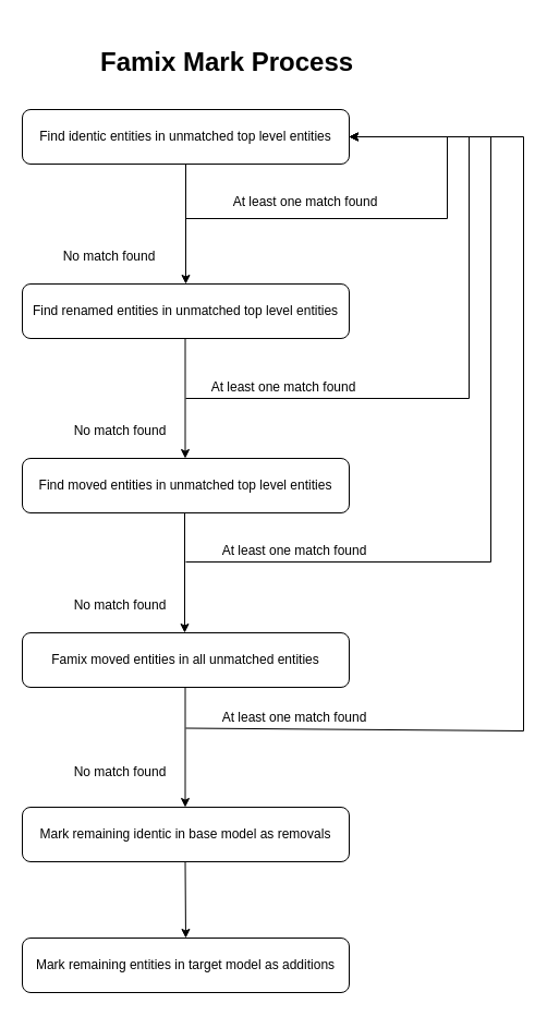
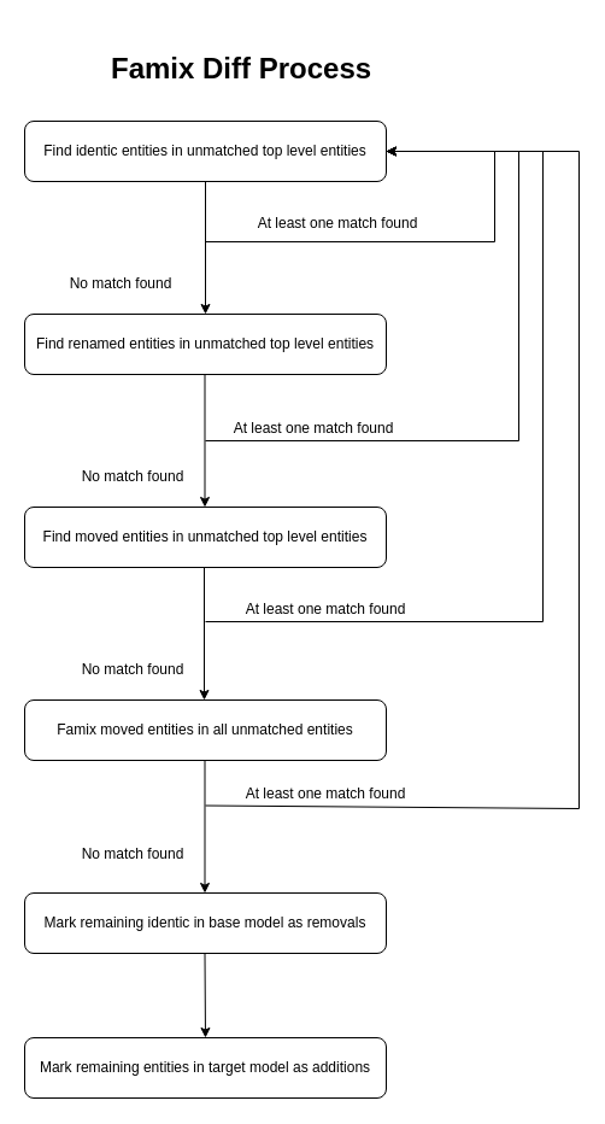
  <mxCell id="0" />
  <mxCell id="1" parent="0" />
  <mxCell id="2" value="Find identic entities in unmatched top level entities" style="rounded=1;whiteSpace=wrap;html=1;" vertex="1" parent="1"><mxGeometry x="20" y="100" width="300" height="50" as="geometry" /></mxCell>
  <mxCell id="3" value="Find renamed entities in unmatched top level entities" style="rounded=1;whiteSpace=wrap;html=1;" vertex="1" parent="1"><mxGeometry x="20" y="260" width="300" height="50" as="geometry" /></mxCell>
  <mxCell id="4" value="Find moved entities in unmatched top level entities" style="rounded=1;whiteSpace=wrap;html=1;" vertex="1" parent="1"><mxGeometry x="20" y="420" width="300" height="50" as="geometry" /></mxCell>
  <mxCell id="5" value="" style="endArrow=classic;html=1;rounded=0;" edge="1" parent="1" source="2" target="3"><mxGeometry width="50" height="50" relative="1" as="geometry"><mxPoint x="210" y="640" as="sourcePoint" /><mxPoint x="280" y="660" as="targetPoint" /></mxGeometry></mxCell>
  <mxCell id="6" value="" style="endArrow=classic;html=1;rounded=0;entryX=1;entryY=0.5;entryDx=0;entryDy=0;" edge="1" parent="1" target="2"><mxGeometry width="50" height="50" relative="1" as="geometry"><mxPoint x="170" y="200" as="sourcePoint" /><mxPoint x="180" y="270" as="targetPoint" /><Array as="points"><mxPoint x="410" y="200" /><mxPoint x="410" y="125" /></Array></mxGeometry></mxCell>
  <mxCell id="7" value="At least one match found" style="text;html=1;align=center;verticalAlign=middle;whiteSpace=wrap;rounded=0;" vertex="1" parent="1"><mxGeometry x="200" y="170" width="160" height="30" as="geometry" /></mxCell>
  <mxCell id="8" value="No match found" style="text;html=1;align=center;verticalAlign=middle;whiteSpace=wrap;rounded=0;" vertex="1" parent="1"><mxGeometry x="20" y="220" width="160" height="30" as="geometry" /></mxCell>
  <mxCell id="9" value="" style="endArrow=classic;html=1;rounded=0;" edge="1" parent="1"><mxGeometry width="50" height="50" relative="1" as="geometry"><mxPoint x="169.5" y="310" as="sourcePoint" /><mxPoint x="169.5" y="420" as="targetPoint" /></mxGeometry></mxCell>
  <mxCell id="10" value="" style="endArrow=classic;html=1;rounded=0;entryX=1;entryY=0.5;entryDx=0;entryDy=0;" edge="1" parent="1" target="2"><mxGeometry width="50" height="50" relative="1" as="geometry"><mxPoint x="170" y="365" as="sourcePoint" /><mxPoint x="320" y="290" as="targetPoint" /><Array as="points"><mxPoint x="430" y="365" /><mxPoint x="430" y="125" /></Array></mxGeometry></mxCell>
  <mxCell id="11" value="No match found" style="text;html=1;align=center;verticalAlign=middle;whiteSpace=wrap;rounded=0;" vertex="1" parent="1"><mxGeometry x="30" y="380" width="160" height="30" as="geometry" /></mxCell>
  <mxCell id="12" value="At least one match found" style="text;html=1;align=center;verticalAlign=middle;whiteSpace=wrap;rounded=0;" vertex="1" parent="1"><mxGeometry x="180" y="340" width="160" height="30" as="geometry" /></mxCell>
  <mxCell id="13" value="" style="endArrow=classic;html=1;rounded=0;" edge="1" parent="1"><mxGeometry width="50" height="50" relative="1" as="geometry"><mxPoint x="169" y="470" as="sourcePoint" /><mxPoint x="169" y="580" as="targetPoint" /></mxGeometry></mxCell>
  <mxCell id="14" value="" style="endArrow=classic;html=1;rounded=0;entryX=1;entryY=0.5;entryDx=0;entryDy=0;" edge="1" parent="1" target="2"><mxGeometry width="50" height="50" relative="1" as="geometry"><mxPoint x="170" y="515" as="sourcePoint" /><mxPoint x="320" y="440" as="targetPoint" /><Array as="points"><mxPoint x="450" y="515" /><mxPoint x="450" y="125" /></Array></mxGeometry></mxCell>
  <mxCell id="15" value="No match found" style="text;html=1;align=center;verticalAlign=middle;whiteSpace=wrap;rounded=0;" vertex="1" parent="1"><mxGeometry x="30" y="540" width="160" height="30" as="geometry" /></mxCell>
  <mxCell id="16" value="At least one match found" style="text;html=1;align=center;verticalAlign=middle;whiteSpace=wrap;rounded=0;" vertex="1" parent="1"><mxGeometry x="190" y="490" width="160" height="30" as="geometry" /></mxCell>
  <mxCell id="17" value="Famix moved entities in all unmatched entities" style="rounded=1;whiteSpace=wrap;html=1;" vertex="1" parent="1"><mxGeometry x="20" y="580" width="300" height="50" as="geometry" /></mxCell>
  <mxCell id="18" value="" style="endArrow=classic;html=1;rounded=0;" edge="1" parent="1"><mxGeometry width="50" height="50" relative="1" as="geometry"><mxPoint x="169.5" y="630" as="sourcePoint" /><mxPoint x="169.5" y="740" as="targetPoint" /></mxGeometry></mxCell>
  <mxCell id="19" value="" style="endArrow=classic;html=1;rounded=0;entryX=1;entryY=0.5;entryDx=0;entryDy=0;" edge="1" parent="1" target="2"><mxGeometry width="50" height="50" relative="1" as="geometry"><mxPoint x="170" y="667.5" as="sourcePoint" /><mxPoint x="320" y="277.5" as="targetPoint" /><Array as="points"><mxPoint x="480" y="670" /><mxPoint x="480" y="125" /></Array></mxGeometry></mxCell>
  <mxCell id="20" value="No match found" style="text;html=1;align=center;verticalAlign=middle;whiteSpace=wrap;rounded=0;" vertex="1" parent="1"><mxGeometry x="30" y="692.5" width="160" height="30" as="geometry" /></mxCell>
  <mxCell id="21" value="At least one match found" style="text;html=1;align=center;verticalAlign=middle;whiteSpace=wrap;rounded=0;" vertex="1" parent="1"><mxGeometry x="190" y="642.5" width="160" height="30" as="geometry" /></mxCell>
  <mxCell id="22" value="Mark remaining identic in base model as removals" style="rounded=1;whiteSpace=wrap;html=1;" vertex="1" parent="1"><mxGeometry x="20" y="740" width="300" height="50" as="geometry" /></mxCell>
  <mxCell id="23" value="Mark remaining entities in target model as additions" style="rounded=1;whiteSpace=wrap;html=1;" vertex="1" parent="1"><mxGeometry x="20" y="860" width="300" height="50" as="geometry" /></mxCell>
  <mxCell id="24" value="" style="endArrow=classic;html=1;rounded=0;" edge="1" parent="1"><mxGeometry width="50" height="50" relative="1" as="geometry"><mxPoint x="169.5" y="790" as="sourcePoint" /><mxPoint x="170" y="860" as="targetPoint" /></mxGeometry></mxCell>
- <mxCell id="25" value="&lt;h1&gt;Famix Mark Process&lt;/h1&gt;" style="text;html=1;whiteSpace=wrap;overflow=hidden;rounded=0;" vertex="1" parent="1"><mxGeometry x="90" y="20" width="250" height="120" as="geometry" /></mxCell>
+ <mxCell id="25" value="&lt;h1&gt;Famix Diff Process&lt;/h1&gt;" style="text;html=1;whiteSpace=wrap;overflow=hidden;rounded=0;" vertex="1" parent="1"><mxGeometry x="90" y="20" width="250" height="120" as="geometry" /></mxCell>
